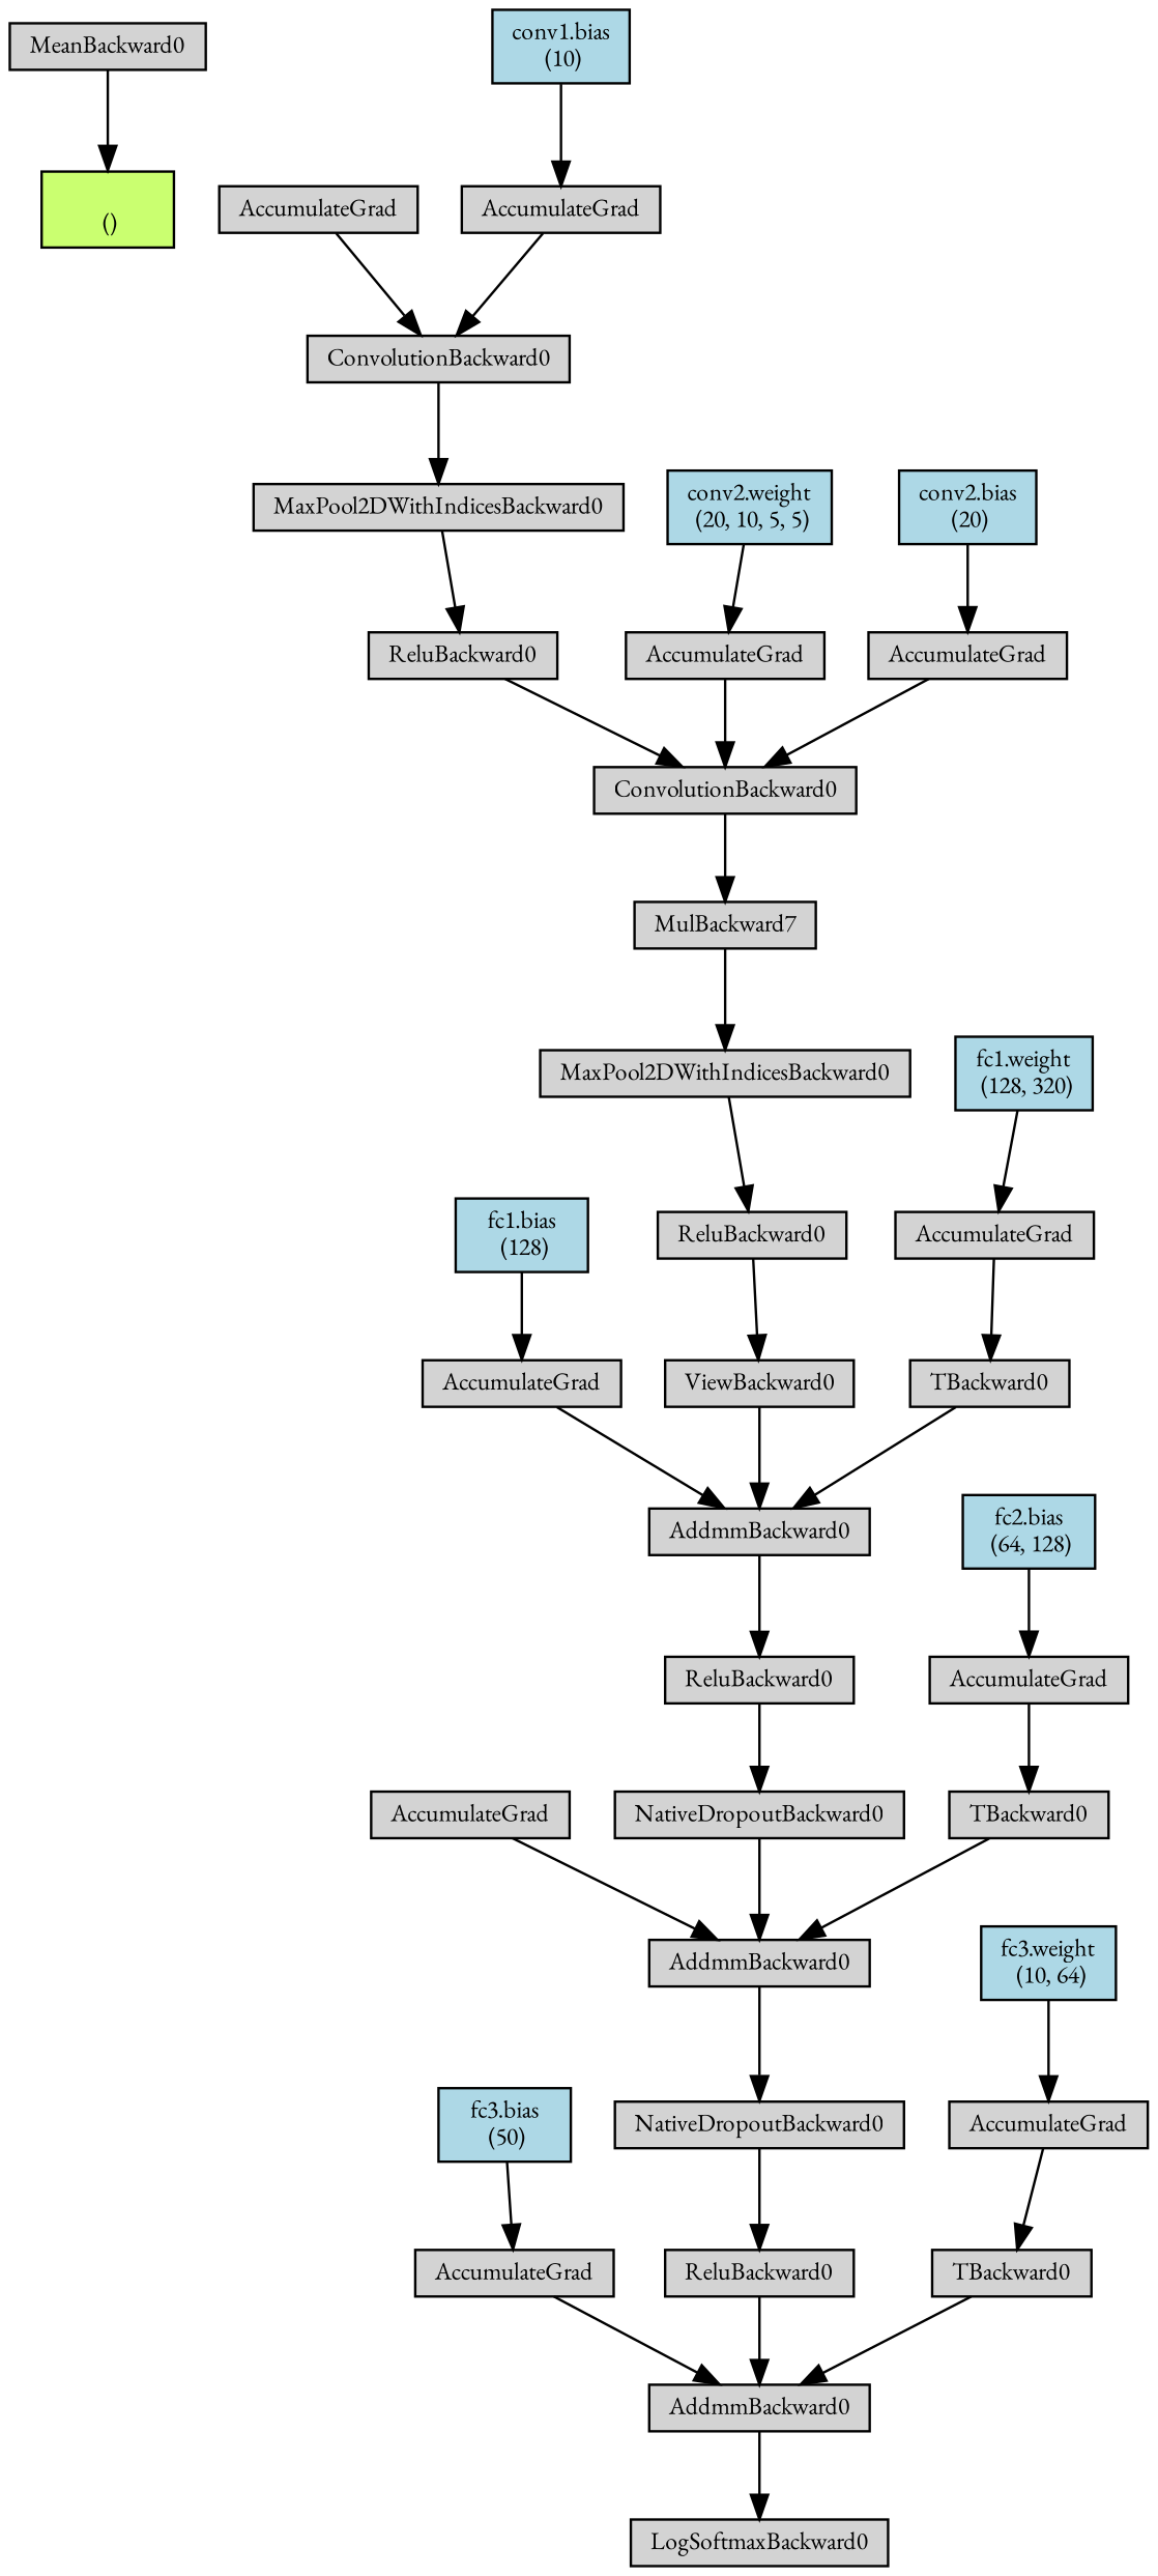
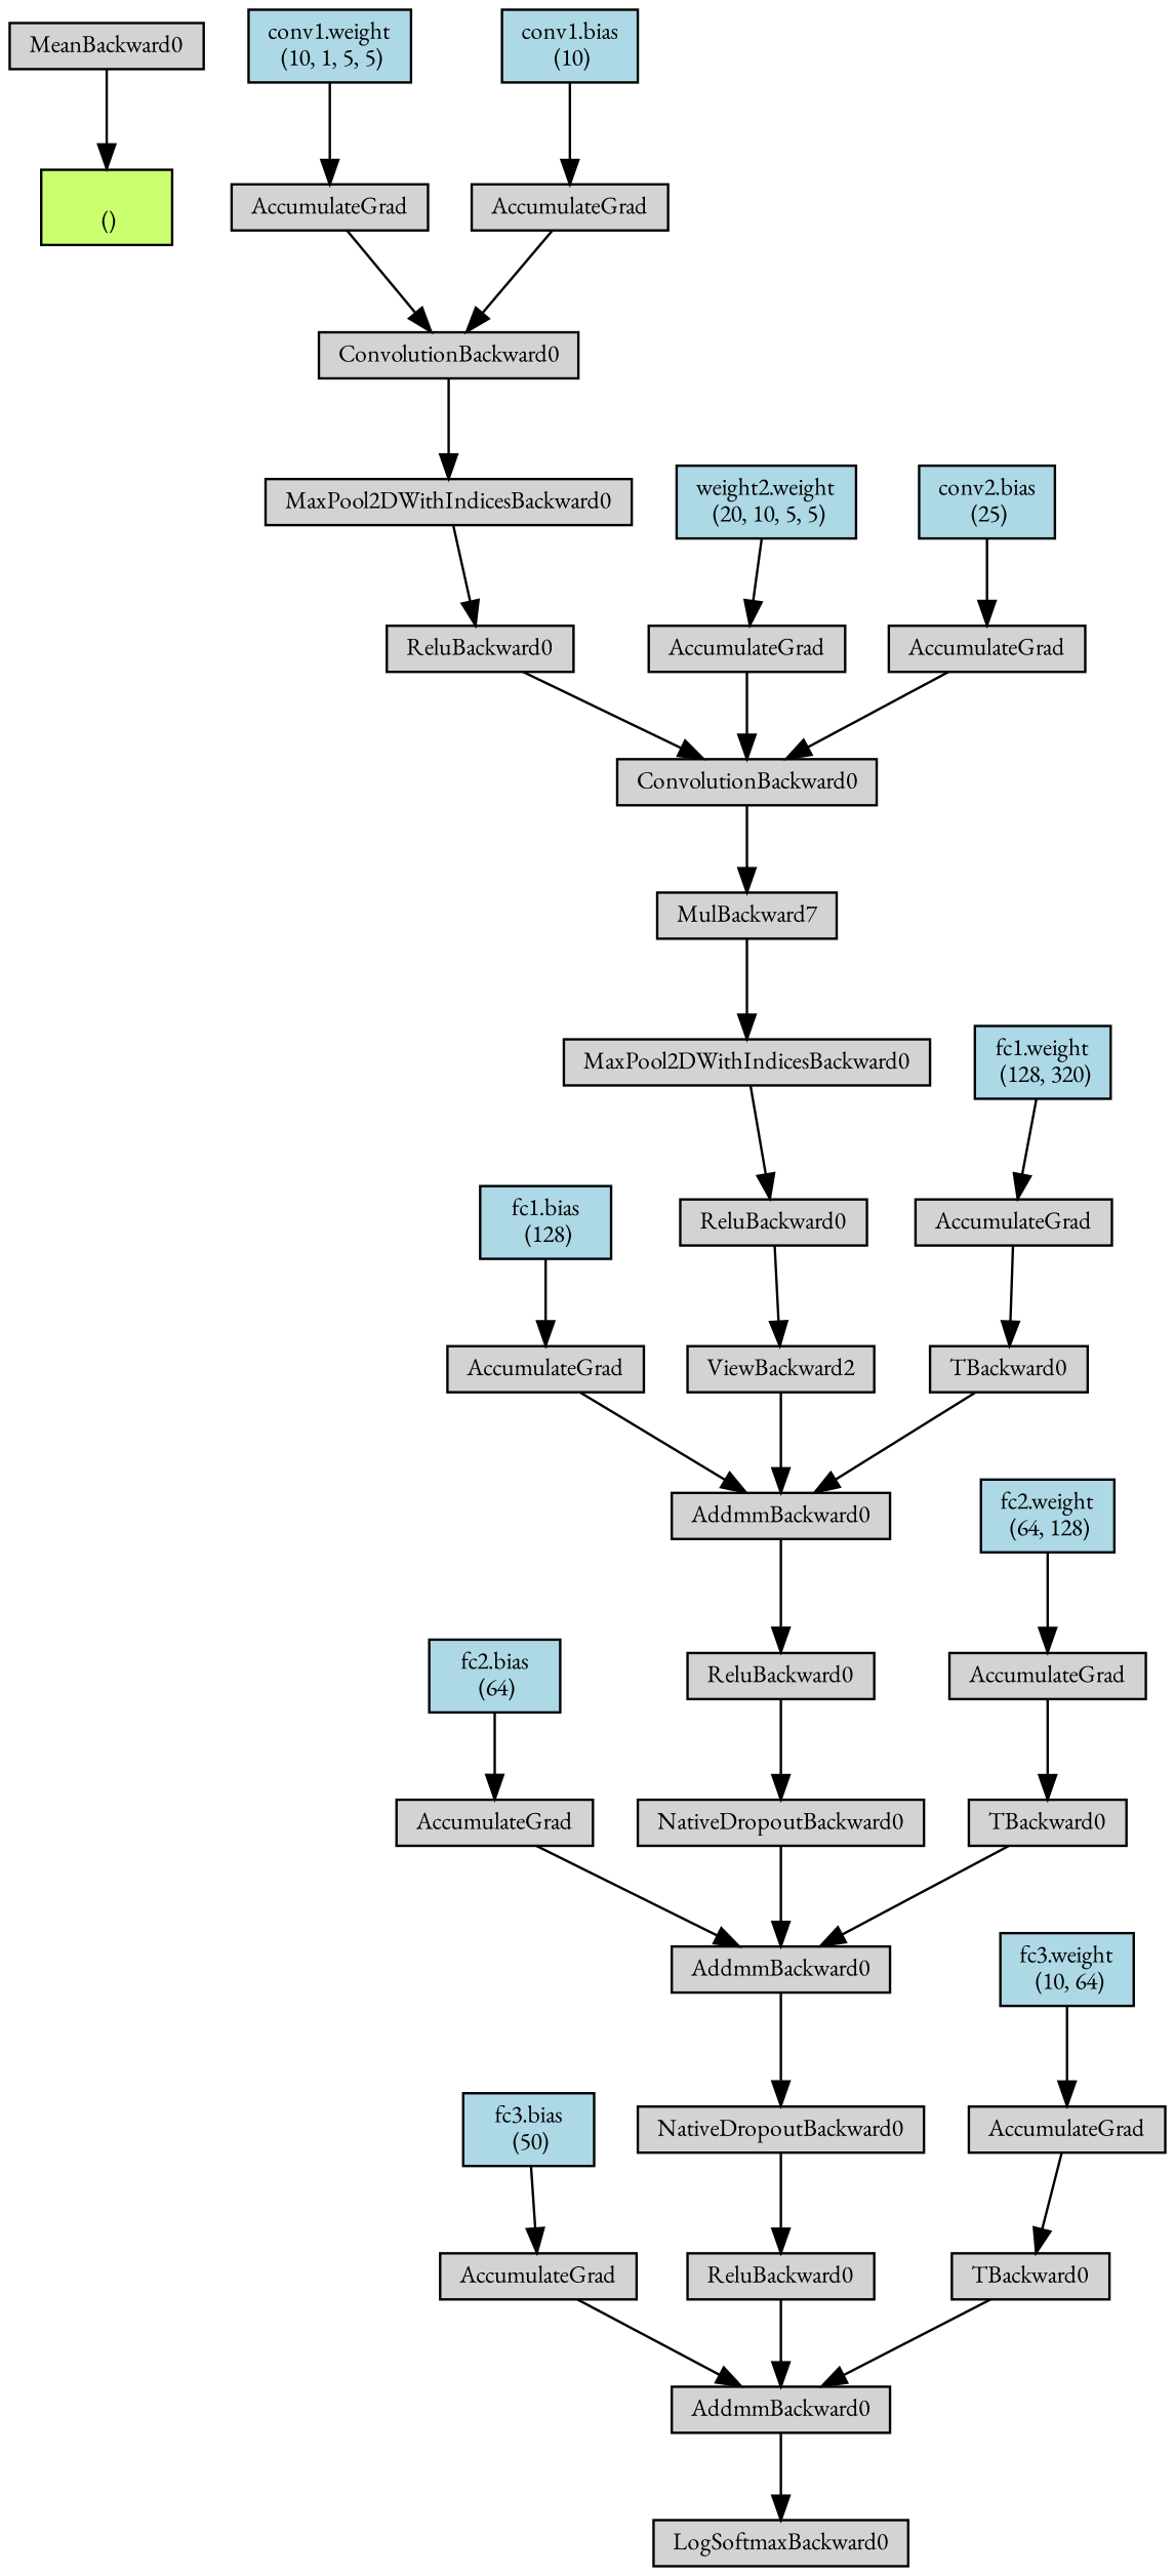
  digraph {
    fontname="EB Garamond"
    node [align=left fontname="EB Garamond" fontsize=10 ranksep=0.1 shape=box style=filled]
    edge [fontname="EB Garamond"]
    n1 [fillcolor=darkolivegreen1 height=0.2 label="\n ()"]
    n2 [height=0.2 label=MeanBackward0]
    n3 [height=0.2 label=LogSoftmaxBackward0]
    n4 [height=0.2 label=AddmmBackward0]
    n5 [height=0.2 label=AccumulateGrad]
    n6 [fillcolor=lightblue height=0.2 label="fc3.bias\n (50)"]
    n7 [height=0.2 label=ReluBackward0]
    n8 [height=0.2 label=NativeDropoutBackward0]
    n9 [height=0.2 label=AddmmBackward0]
    n10 [height=0.2 label=AccumulateGrad]
+   n11 [fillcolor=lightblue height=0.2 label="fc2.bias\n (64)"]
    n12 [height=0.2 label=NativeDropoutBackward0]
    n13 [height=0.2 label=ReluBackward0]
    n14 [height=0.2 label=AddmmBackward0]
    n15 [height=0.2 label=AccumulateGrad]
    n16 [fillcolor=lightblue height=0.2 label="fc1.bias\n (128)"]
-   n17 [height=0.2 label=ViewBackward0]
+   n17 [height=0.2 label=ViewBackward2]
    n18 [height=0.2 label=ReluBackward0]
    n19 [height=0.2 label=MaxPool2DWithIndicesBackward0]
    n20 [height=0.2 label=MulBackward7]
    n21 [height=0.2 label=ConvolutionBackward0]
    n22 [height=0.2 label=ReluBackward0]
    n23 [height=0.2 label=MaxPool2DWithIndicesBackward0]
    n24 [height=0.2 label=ConvolutionBackward0]
    n25 [height=0.2 label=AccumulateGrad]
+   n26 [fillcolor=lightblue height=0.2 label="conv1.weight\n (10, 1, 5, 5)"]
    n27 [height=0.2 label=AccumulateGrad]
    n28 [fillcolor=lightblue height=0.2 label="conv1.bias\n (10)"]
    n29 [height=0.2 label=AccumulateGrad]
-   n30 [fillcolor=lightblue height=0.2 label="conv2.weight\n (20, 10, 5, 5)"]
+   n30 [fillcolor=lightblue height=0.2 label="weight2.weight\n (20, 10, 5, 5)"]
    n31 [height=0.2 label=AccumulateGrad]
-   n32 [fillcolor=lightblue height=0.2 label="conv2.bias\n (20)"]
+   n32 [fillcolor=lightblue height=0.2 label="conv2.bias\n (25)"]
    n33 [height=0.2 label=TBackward0]
    n34 [height=0.2 label=AccumulateGrad]
    n35 [fillcolor=lightblue height=0.2 label="fc1.weight\n (128, 320)"]
    n36 [height=0.2 label=TBackward0]
    n37 [height=0.2 label=AccumulateGrad]
-   n38 [fillcolor=lightblue height=0.2 label="fc2.bias\n (64, 128)"]
+   n38 [fillcolor=lightblue height=0.2 label="fc2.weight\n (64, 128)"]
    n39 [height=0.2 label=TBackward0]
    n40 [height=0.2 label=AccumulateGrad]
    n41 [fillcolor=lightblue height=0.2 label="fc3.weight\n (10, 64)"]
    n2 -> n1
    n4 -> n3
    n5 -> n4
    n6 -> n5
    n7 -> n4
    n8 -> n7
    n9 -> n8
    n10 -> n9
+   n11 -> n10
    n12 -> n9
    n13 -> n12
    n14 -> n13
    n15 -> n14
    n16 -> n15
    n17 -> n14
    n18 -> n17
    n19 -> n18
    n20 -> n19
    n21 -> n20
    n22 -> n21
    n23 -> n22
    n24 -> n23
    n25 -> n24
+   n26 -> n25
    n27 -> n24
    n28 -> n27
    n29 -> n21
    n30 -> n29
    n31 -> n21
    n32 -> n31
    n33 -> n14
    n34 -> n33
    n35 -> n34
    n36 -> n9
    n37 -> n36
    n38 -> n37
    n39 -> n4
    n40 -> n39
    n41 -> n40
  }
